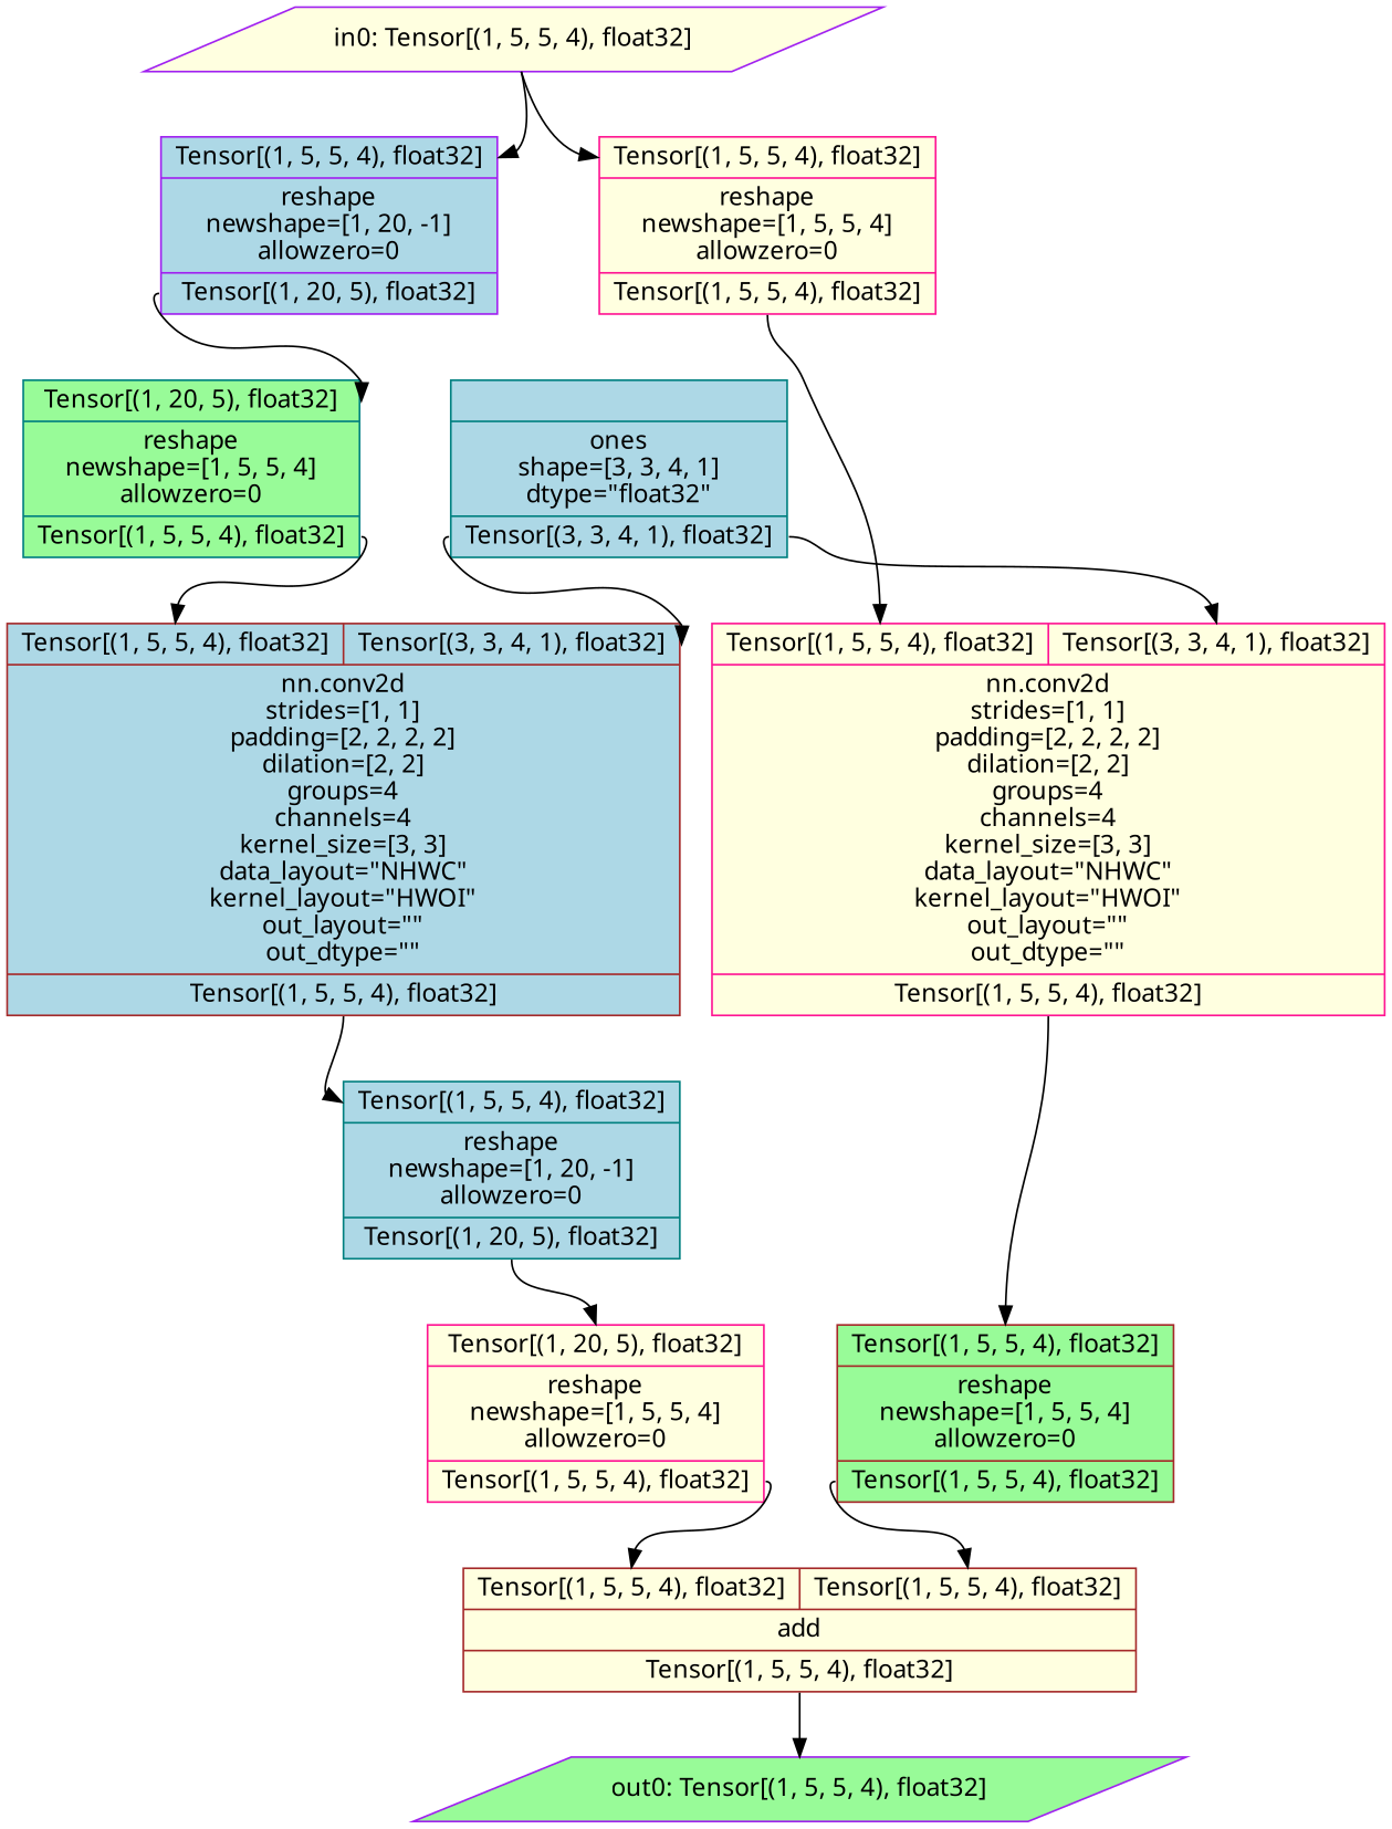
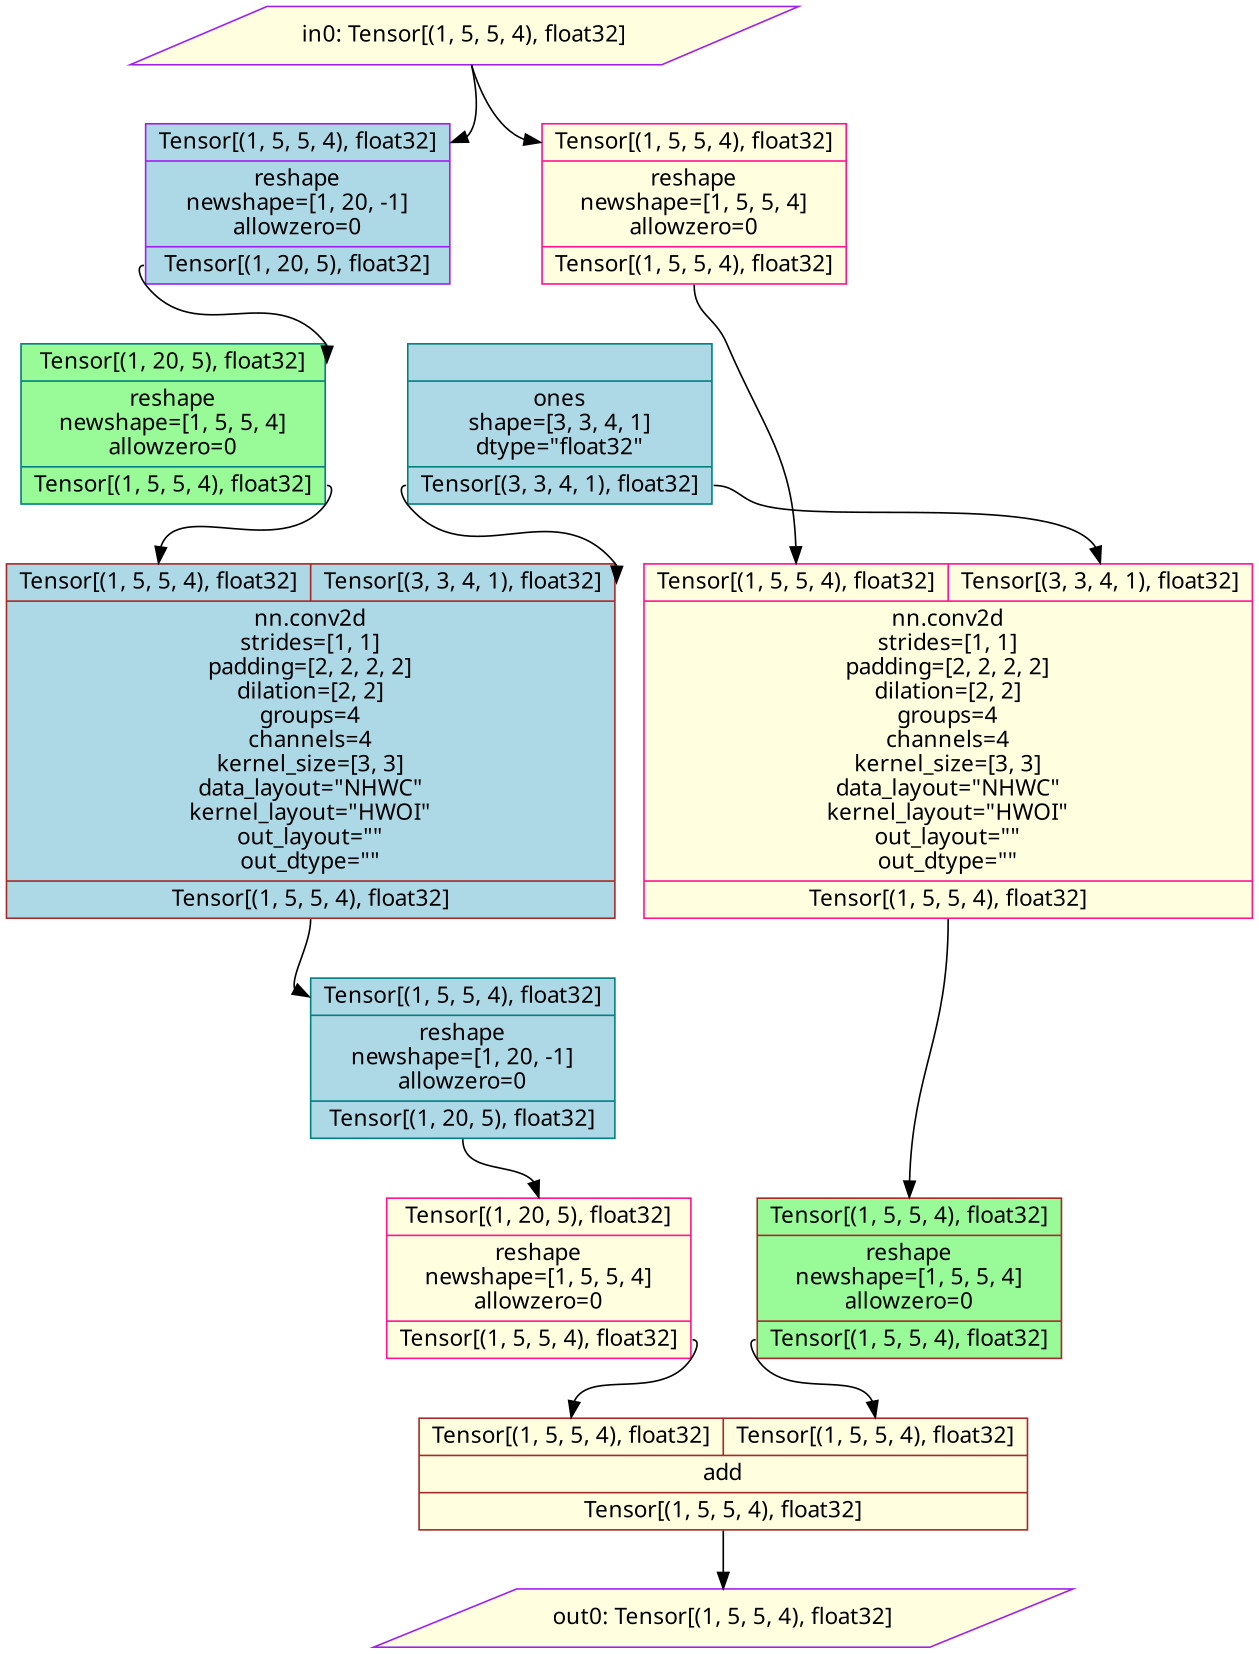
  digraph {
    node [fontname="Linux Biolinum O" shape=record style=filled fillcolor=lightyellow color=purple]
    edge [headport=i0 tailport=o0]
    n1 [label="in0: Tensor[(1, 5, 5, 4), float32]" shape=parallelogram]
    n2 [label="{{<i0>Tensor[(1, 5, 5, 4), float32]}|reshape\nnewshape=[1, 20, -1]\nallowzero=0|{<o0>Tensor[(1, 20, 5), float32]}}" fillcolor=lightblue]
    n3 [label="{{<i0>Tensor[(1, 5, 5, 4), float32]}|reshape\nnewshape=[1, 5, 5, 4]\nallowzero=0|{<o0>Tensor[(1, 5, 5, 4), float32]}}" color=deeppink]
    n4 [label="{{<i0>Tensor[(1, 20, 5), float32]}|reshape\nnewshape=[1, 5, 5, 4]\nallowzero=0|{<o0>Tensor[(1, 5, 5, 4), float32]}}" fillcolor=palegreen color=teal]
    n5 [label="{{<i0>Tensor[(1, 5, 5, 4), float32]|<i1>Tensor[(3, 3, 4, 1), float32]}|nn.conv2d\nstrides=[1, 1]\npadding=[2, 2, 2, 2]\ndilation=[2, 2]\ngroups=4\nchannels=4\nkernel_size=[3, 3]\ndata_layout=\"NHWC\"\nkernel_layout=\"HWOI\"\nout_layout=\"\"\nout_dtype=\"\"|{<o0>Tensor[(1, 5, 5, 4), float32]}}" fillcolor=lightblue color=brown]
    n6 [label="{{}|ones\nshape=[3, 3, 4, 1]\ndtype=\"float32\"|{<o0>Tensor[(3, 3, 4, 1), float32]}}" fillcolor=lightblue color=teal]
    n7 [label="{{<i0>Tensor[(1, 5, 5, 4), float32]|<i1>Tensor[(3, 3, 4, 1), float32]}|nn.conv2d\nstrides=[1, 1]\npadding=[2, 2, 2, 2]\ndilation=[2, 2]\ngroups=4\nchannels=4\nkernel_size=[3, 3]\ndata_layout=\"NHWC\"\nkernel_layout=\"HWOI\"\nout_layout=\"\"\nout_dtype=\"\"|{<o0>Tensor[(1, 5, 5, 4), float32]}}" color=deeppink]
    n8 [label="{{<i0>Tensor[(1, 5, 5, 4), float32]}|reshape\nnewshape=[1, 20, -1]\nallowzero=0|{<o0>Tensor[(1, 20, 5), float32]}}" fillcolor=lightblue color=teal]
    n9 [label="{{<i0>Tensor[(1, 20, 5), float32]}|reshape\nnewshape=[1, 5, 5, 4]\nallowzero=0|{<o0>Tensor[(1, 5, 5, 4), float32]}}" color=deeppink]
    n10 [label="{{<i0>Tensor[(1, 5, 5, 4), float32]|<i1>Tensor[(1, 5, 5, 4), float32]}|add\n|{<o0>Tensor[(1, 5, 5, 4), float32]}}" color=brown]
    n11 [label="{{<i0>Tensor[(1, 5, 5, 4), float32]}|reshape\nnewshape=[1, 5, 5, 4]\nallowzero=0|{<o0>Tensor[(1, 5, 5, 4), float32]}}" fillcolor=palegreen color=brown]
-   n12 [label="out0: Tensor[(1, 5, 5, 4), float32]" shape=parallelogram fillcolor=palegreen]
+   n12 [label="out0: Tensor[(1, 5, 5, 4), float32]" shape=parallelogram]
    n1 -> n2 [tailport=""]
    n1 -> n3 [tailport=""]
    n2 -> n4
    n3 -> n7
    n4 -> n5
    n5 -> n8
    n6 -> n5 [headport=i1]
    n6 -> n7 [headport=i1]
    n7 -> n11
    n8 -> n9
    n9 -> n10
    n10 -> n12 [headport=""]
    n11 -> n10 [headport=i1]
  }
